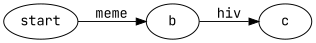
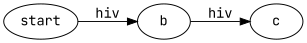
  digraph {
    fontname="JetBrains Mono"
    rankdir=LR
    node [fontname="JetBrains Mono"]
    edge [fontname="JetBrains Mono"]
    start
    b
    c
-   start -> b [label=meme]
+   start -> b [label=hiv]
    b -> c [label=hiv]
  }
